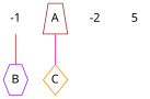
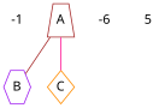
  graph {
    node [color=darkorange fixedsize=true fontname=sans shape=plaintext]
    A [color=brown shape=trapezium width=0.40]
    B [color=purple shape=hexagon width=0.40]
    C [shape=diamond width=0.40]
-   n4 [label=-2 width=0.40]
+   n4 [label=-6 width=0.40]
    n5 [label=-1 width=0.40]
    n6 [label=5 width=0.40]
-   n5 -- B [color=brown]
+   A -- B [color=brown]
    A -- C [color=deeppink]
  }
